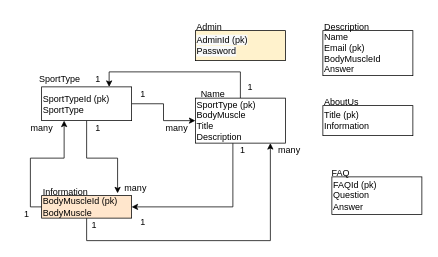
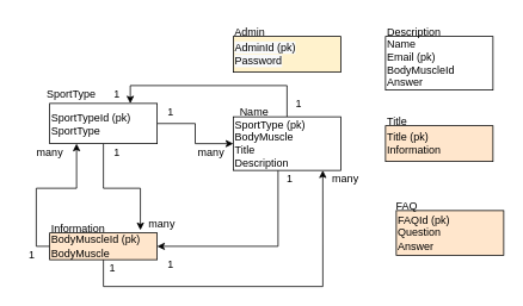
  <mxCell id="0" />
  <mxCell id="1" parent="0" />
  <mxCell id="2" value="Admin" style="text;html=1;align=center;verticalAlign=middle;resizable=0;points=[];autosize=1;strokeColor=none;fillColor=none;" vertex="1" parent="1"><mxGeometry x="248" y="20" width="60" height="30" as="geometry" /></mxCell>
  <mxCell id="3" value="&lt;span style=&quot;color: rgb(0, 0, 0); font-family: Helvetica; font-size: 12px; font-style: normal; font-variant-ligatures: normal; font-variant-caps: normal; font-weight: 400; letter-spacing: normal; orphans: 2; text-indent: 0px; text-transform: none; widows: 2; word-spacing: 0px; -webkit-text-stroke-width: 0px; background-color: rgb(248, 249, 250); text-decoration-thickness: initial; text-decoration-style: initial; text-decoration-color: initial; float: none; display: inline !important;&quot;&gt;AdminId (pk)&lt;/span&gt;&lt;br style=&quot;color: rgb(0, 0, 0); font-family: Helvetica; font-size: 12px; font-style: normal; font-variant-ligatures: normal; font-variant-caps: normal; font-weight: 400; letter-spacing: normal; orphans: 2; text-indent: 0px; text-transform: none; widows: 2; word-spacing: 0px; -webkit-text-stroke-width: 0px; background-color: rgb(248, 249, 250); text-decoration-thickness: initial; text-decoration-style: initial; text-decoration-color: initial;&quot;&gt;&lt;span style=&quot;color: rgb(0, 0, 0); font-family: Helvetica; font-size: 12px; font-style: normal; font-variant-ligatures: normal; font-variant-caps: normal; font-weight: 400; letter-spacing: normal; orphans: 2; text-indent: 0px; text-transform: none; widows: 2; word-spacing: 0px; -webkit-text-stroke-width: 0px; background-color: rgb(248, 249, 250); text-decoration-thickness: initial; text-decoration-style: initial; text-decoration-color: initial; float: none; display: inline !important;&quot;&gt;Password&lt;/span&gt;" style="rounded=0;whiteSpace=wrap;html=1;align=left;fillColor=#fff2cc;" vertex="1" parent="1"><mxGeometry x="260" y="40" width="120" height="40" as="geometry" /></mxCell>
  <mxCell id="4" style="edgeStyle=orthogonalEdgeStyle;rounded=0;orthogonalLoop=1;jettySize=auto;html=1;entryX=0.75;entryY=0;entryDx=0;entryDy=0;" edge="1" parent="1" source="6" target="16"><mxGeometry relative="1" as="geometry"><Array as="points"><mxPoint x="320" y="95" /><mxPoint x="145" y="95" /></Array></mxGeometry></mxCell>
  <mxCell id="5" style="edgeStyle=orthogonalEdgeStyle;rounded=0;orthogonalLoop=1;jettySize=auto;html=1;entryX=1;entryY=0.5;entryDx=0;entryDy=0;" edge="1" parent="1" source="6" target="20"><mxGeometry relative="1" as="geometry"><Array as="points"><mxPoint x="310" y="275" /></Array></mxGeometry></mxCell>
  <mxCell id="6" value="SportType (pk)&lt;br&gt;BodyMuscle&amp;nbsp;&lt;br&gt;Title&lt;br&gt;Description" style="rounded=0;whiteSpace=wrap;html=1;align=left;" vertex="1" parent="1"><mxGeometry x="260" y="130" width="120" height="60" as="geometry" /></mxCell>
  <mxCell id="7" value="Name" style="text;html=1;align=center;verticalAlign=middle;resizable=0;points=[];autosize=1;strokeColor=none;fillColor=none;" vertex="1" parent="1"><mxGeometry x="248" y="110" width="70" height="30" as="geometry" /></mxCell>
- <mxCell id="8" value="FAQId (pk)&lt;br&gt;Question&lt;br&gt;Answer" style="rounded=0;whiteSpace=wrap;html=1;align=left;" vertex="1" parent="1"><mxGeometry x="442" y="235" width="120" height="50" as="geometry" /></mxCell>
+ <mxCell id="8" value="FAQId (pk)&lt;br&gt;Question&lt;br&gt;Answer" style="rounded=0;whiteSpace=wrap;html=1;align=left;fillColor=#ffe6cc;" vertex="1" parent="1"><mxGeometry x="442" y="235" width="120" height="50" as="geometry" /></mxCell>
  <mxCell id="9" value="FAQ" style="text;html=1;align=left;verticalAlign=middle;resizable=0;points=[];autosize=1;strokeColor=none;fillColor=none;" vertex="1" parent="1"><mxGeometry x="440" y="215" width="50" height="30" as="geometry" /></mxCell>
  <mxCell id="10" value="Name&lt;br&gt;Email (pk)&lt;br&gt;BodyMuscleId&lt;br&gt;Answer" style="rounded=0;whiteSpace=wrap;html=1;align=left;" vertex="1" parent="1"><mxGeometry x="430" y="40" width="120" height="60" as="geometry" /></mxCell>
  <mxCell id="11" value="Description" style="text;html=1;align=left;verticalAlign=middle;resizable=0;points=[];autosize=1;strokeColor=none;fillColor=none;" vertex="1" parent="1"><mxGeometry x="430" y="20" width="100" height="30" as="geometry" /></mxCell>
- <mxCell id="12" value="Title (pk)&lt;br&gt;Information" style="rounded=0;whiteSpace=wrap;html=1;align=left;" vertex="1" parent="1"><mxGeometry x="430" y="140" width="120" height="40" as="geometry" /></mxCell>
- <mxCell id="13" value="AboutUs" style="text;html=1;align=left;verticalAlign=middle;resizable=0;points=[];autosize=1;strokeColor=none;fillColor=none;" vertex="1" parent="1"><mxGeometry x="430" y="120" width="70" height="30" as="geometry" /></mxCell>
+ <mxCell id="12" value="Title (pk)&lt;br&gt;Information" style="rounded=0;whiteSpace=wrap;html=1;align=left;fillColor=#ffe6cc;" vertex="1" parent="1"><mxGeometry x="430" y="140" width="120" height="40" as="geometry" /></mxCell>
+ <mxCell id="13" value="Title" style="text;html=1;align=left;verticalAlign=middle;resizable=0;points=[];autosize=1;strokeColor=none;fillColor=none;" vertex="1" parent="1"><mxGeometry x="430" y="120" width="70" height="30" as="geometry" /></mxCell>
  <mxCell id="14" style="edgeStyle=orthogonalEdgeStyle;rounded=0;orthogonalLoop=1;jettySize=auto;html=1;entryX=0.844;entryY=-0.104;entryDx=0;entryDy=0;entryPerimeter=0;" edge="1" parent="1" source="16" target="20"><mxGeometry relative="1" as="geometry" /></mxCell>
  <mxCell id="15" style="edgeStyle=orthogonalEdgeStyle;rounded=0;orthogonalLoop=1;jettySize=auto;html=1;entryX=0;entryY=0.5;entryDx=0;entryDy=0;" edge="1" parent="1" source="16" target="6"><mxGeometry relative="1" as="geometry" /></mxCell>
  <mxCell id="16" value="SportTypeId (pk)&lt;br&gt;SportType" style="rounded=0;whiteSpace=wrap;html=1;align=left;" vertex="1" parent="1"><mxGeometry x="55" y="115" width="120" height="45" as="geometry" /></mxCell>
  <mxCell id="17" value="SportType" style="text;html=1;align=left;verticalAlign=middle;resizable=0;points=[];autosize=1;strokeColor=none;fillColor=none;" vertex="1" parent="1"><mxGeometry x="50" y="90" width="80" height="30" as="geometry" /></mxCell>
  <mxCell id="18" style="edgeStyle=orthogonalEdgeStyle;rounded=0;orthogonalLoop=1;jettySize=auto;html=1;entryX=0.25;entryY=1;entryDx=0;entryDy=0;" edge="1" parent="1" source="20" target="16"><mxGeometry relative="1" as="geometry"><Array as="points"><mxPoint x="40" y="275" /><mxPoint x="40" y="210" /><mxPoint x="85" y="210" /></Array></mxGeometry></mxCell>
  <mxCell id="19" style="edgeStyle=orthogonalEdgeStyle;rounded=0;orthogonalLoop=1;jettySize=auto;html=1;entryX=0.833;entryY=1;entryDx=0;entryDy=0;entryPerimeter=0;" edge="1" parent="1" source="20" target="6"><mxGeometry relative="1" as="geometry"><Array as="points"><mxPoint x="115" y="320" /><mxPoint x="360" y="320" /></Array></mxGeometry></mxCell>
  <mxCell id="20" value="BodyMuscleId (pk)&lt;br&gt;BodyMuscle" style="rounded=0;whiteSpace=wrap;html=1;align=left;fillColor=#ffe6cc;" vertex="1" parent="1"><mxGeometry x="55" y="260" width="120" height="30" as="geometry" /></mxCell>
  <mxCell id="21" value="Information" style="text;html=1;align=left;verticalAlign=middle;resizable=0;points=[];autosize=1;strokeColor=none;fillColor=none;" vertex="1" parent="1"><mxGeometry x="55" y="240" width="90" height="30" as="geometry" /></mxCell>
  <mxCell id="22" value="1" style="text;html=1;align=center;verticalAlign=middle;resizable=0;points=[];autosize=1;strokeColor=none;fillColor=none;" vertex="1" parent="1"><mxGeometry x="115" y="155" width="30" height="30" as="geometry" /></mxCell>
  <mxCell id="23" value="many" style="text;html=1;align=center;verticalAlign=middle;resizable=0;points=[];autosize=1;strokeColor=none;fillColor=none;" vertex="1" parent="1"><mxGeometry x="155" y="235" width="50" height="30" as="geometry" /></mxCell>
  <mxCell id="24" value="1" style="text;html=1;align=center;verticalAlign=middle;resizable=0;points=[];autosize=1;strokeColor=none;fillColor=none;" vertex="1" parent="1"><mxGeometry x="175" y="110" width="30" height="30" as="geometry" /></mxCell>
  <mxCell id="25" value="many" style="text;html=1;align=center;verticalAlign=middle;resizable=0;points=[];autosize=1;strokeColor=none;fillColor=none;" vertex="1" parent="1"><mxGeometry x="210" y="155" width="50" height="30" as="geometry" /></mxCell>
  <mxCell id="26" value="1" style="text;html=1;align=center;verticalAlign=middle;resizable=0;points=[];autosize=1;strokeColor=none;fillColor=none;" vertex="1" parent="1"><mxGeometry x="318" y="100" width="30" height="30" as="geometry" /></mxCell>
  <mxCell id="27" value="1" style="text;html=1;align=center;verticalAlign=middle;resizable=0;points=[];autosize=1;strokeColor=none;fillColor=none;" vertex="1" parent="1"><mxGeometry x="115" y="90" width="30" height="30" as="geometry" /></mxCell>
  <mxCell id="28" value="1" style="text;html=1;align=center;verticalAlign=middle;resizable=0;points=[];autosize=1;strokeColor=none;fillColor=none;" vertex="1" parent="1"><mxGeometry x="308" y="185" width="30" height="30" as="geometry" /></mxCell>
  <mxCell id="29" value="1" style="text;html=1;align=center;verticalAlign=middle;resizable=0;points=[];autosize=1;strokeColor=none;fillColor=none;" vertex="1" parent="1"><mxGeometry x="175" y="280" width="30" height="30" as="geometry" /></mxCell>
  <mxCell id="30" value="1" style="text;html=1;align=center;verticalAlign=middle;resizable=0;points=[];autosize=1;strokeColor=none;fillColor=none;" vertex="1" parent="1"><mxGeometry x="20" y="270" width="30" height="30" as="geometry" /></mxCell>
  <mxCell id="31" value="many" style="text;html=1;align=center;verticalAlign=middle;resizable=0;points=[];autosize=1;strokeColor=none;fillColor=none;" vertex="1" parent="1"><mxGeometry x="30" y="155" width="50" height="30" as="geometry" /></mxCell>
  <mxCell id="32" value="1" style="text;html=1;align=center;verticalAlign=middle;resizable=0;points=[];autosize=1;strokeColor=none;fillColor=none;" vertex="1" parent="1"><mxGeometry y="285" width="30" height="30" as="geometry" x="110" /></mxCell>
  <mxCell id="33" value="many" style="text;html=1;align=center;verticalAlign=middle;resizable=0;points=[];autosize=1;strokeColor=none;fillColor=none;" vertex="1" parent="1"><mxGeometry x="360" y="185" width="50" height="30" as="geometry" /></mxCell>
